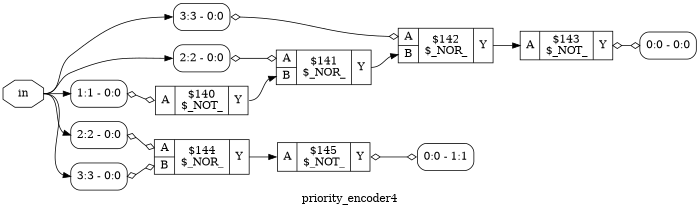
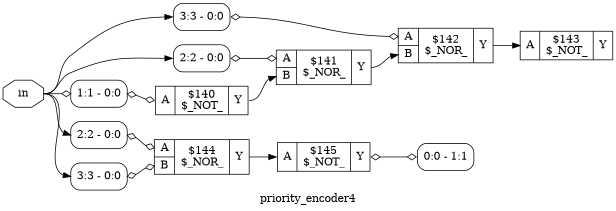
  digraph {
    label=priority_encoder4
    rankdir=LR
    remincross=true
    node [shape=record]
    edge [color=black headport="p7:w" tailport=e]
    n1 [color=black fontcolor=black label=in shape=octagon]
    n2 [label="<s0> 1:1 - 0:0 " style=rounded]
    n3 [label="<s0> 2:2 - 0:0 " style=rounded]
    n4 [label="<s0> 3:3 - 0:0 " style=rounded]
    n5 [label="<s0> 2:2 - 0:0 " style=rounded]
    n6 [label="<s0> 3:3 - 0:0 " style=rounded]
    n7 [label="{{<p7> A}|$140\n$_NOT_|{<p8> Y}}"]
    n8 [label="{{<p7> A|<p10> B}|$141\n$_NOR_|{<p8> Y}}"]
    n9 [label="{{<p7> A|<p10> B}|$142\n$_NOR_|{<p8> Y}}"]
    n10 [label="{{<p7> A|<p10> B}|$144\n$_NOR_|{<p8> Y}}"]
    n11 [label="{{<p7> A}|$143\n$_NOT_|{<p8> Y}}"]
-   n12 [label="<s0> 0:0 - 0:0 " style=rounded]
    n13 [label="{{<p7> A}|$145\n$_NOT_|{<p8> Y}}"]
    n14 [label="<s0> 0:0 - 1:1 " style=rounded]
-   n1 -> n2 [headport="s0:w"]
+   n1 -> n2 [headport="s0:w" arrowhead=odiamond]
    n1 -> n3 [headport="s0:w"]
    n1 -> n4 [headport="s0:w"]
    n1 -> n5 [headport="s0:w"]
    n1 -> n6 [headport="s0:w"]
    n2 -> n7 [arrowhead=odiamond arrowtail=odiamond dir=both]
    n3 -> n8 [arrowhead=odiamond arrowtail=odiamond dir=both]
    n4 -> n9 [arrowhead=odiamond arrowtail=odiamond dir=both]
    n5 -> n10 [arrowhead=odiamond arrowtail=odiamond dir=both]
    n6 -> n10 [arrowhead=odiamond arrowtail=odiamond dir=both headport="p10:w"]
    n7 -> n8 [headport="p10:w" tailport="p8:e"]
    n8 -> n9 [headport="p10:w" tailport="p8:e"]
    n9 -> n11 [tailport="p8:e"]
    n10 -> n13 [tailport="p8:e"]
-   n11 -> n12 [arrowhead=odiamond arrowtail=odiamond dir=both headport=w tailport="p8:e"]
    n13 -> n14 [arrowhead=odiamond arrowtail=odiamond dir=both headport=w tailport="p8:e"]
  }
